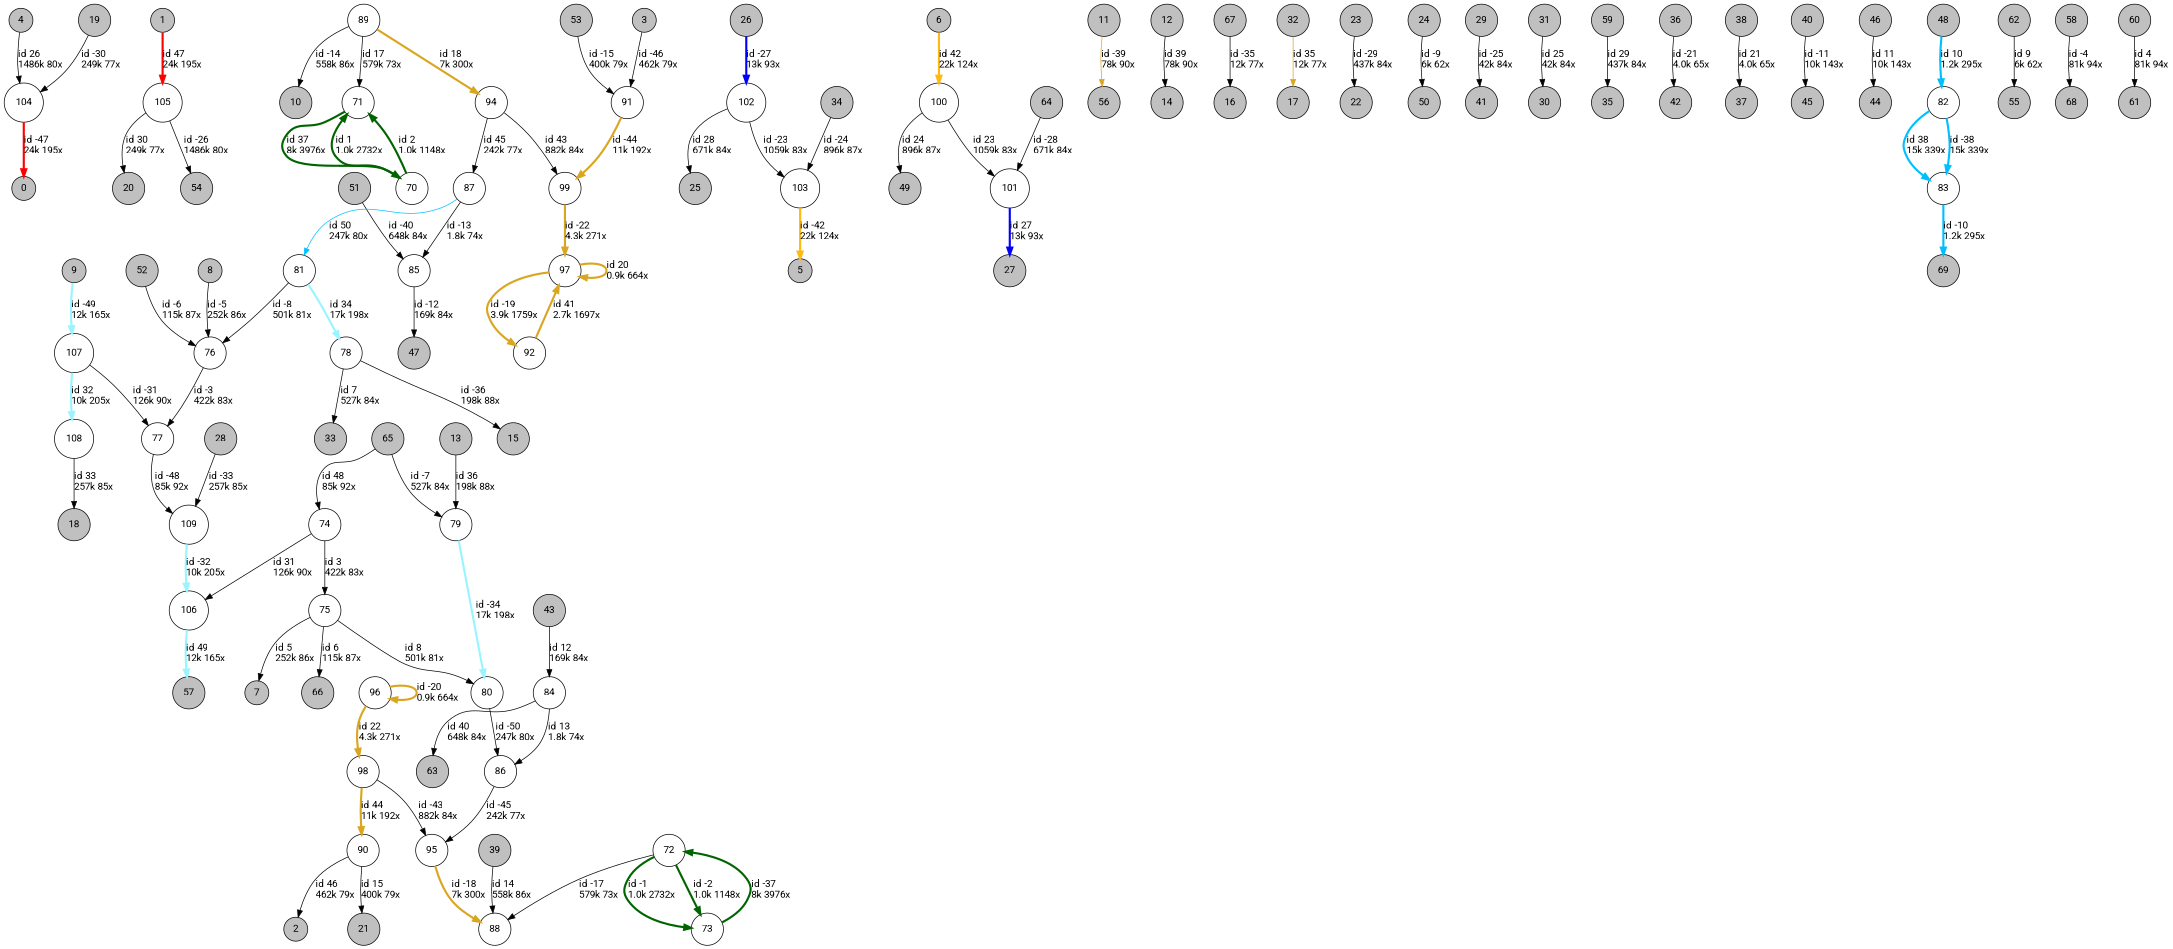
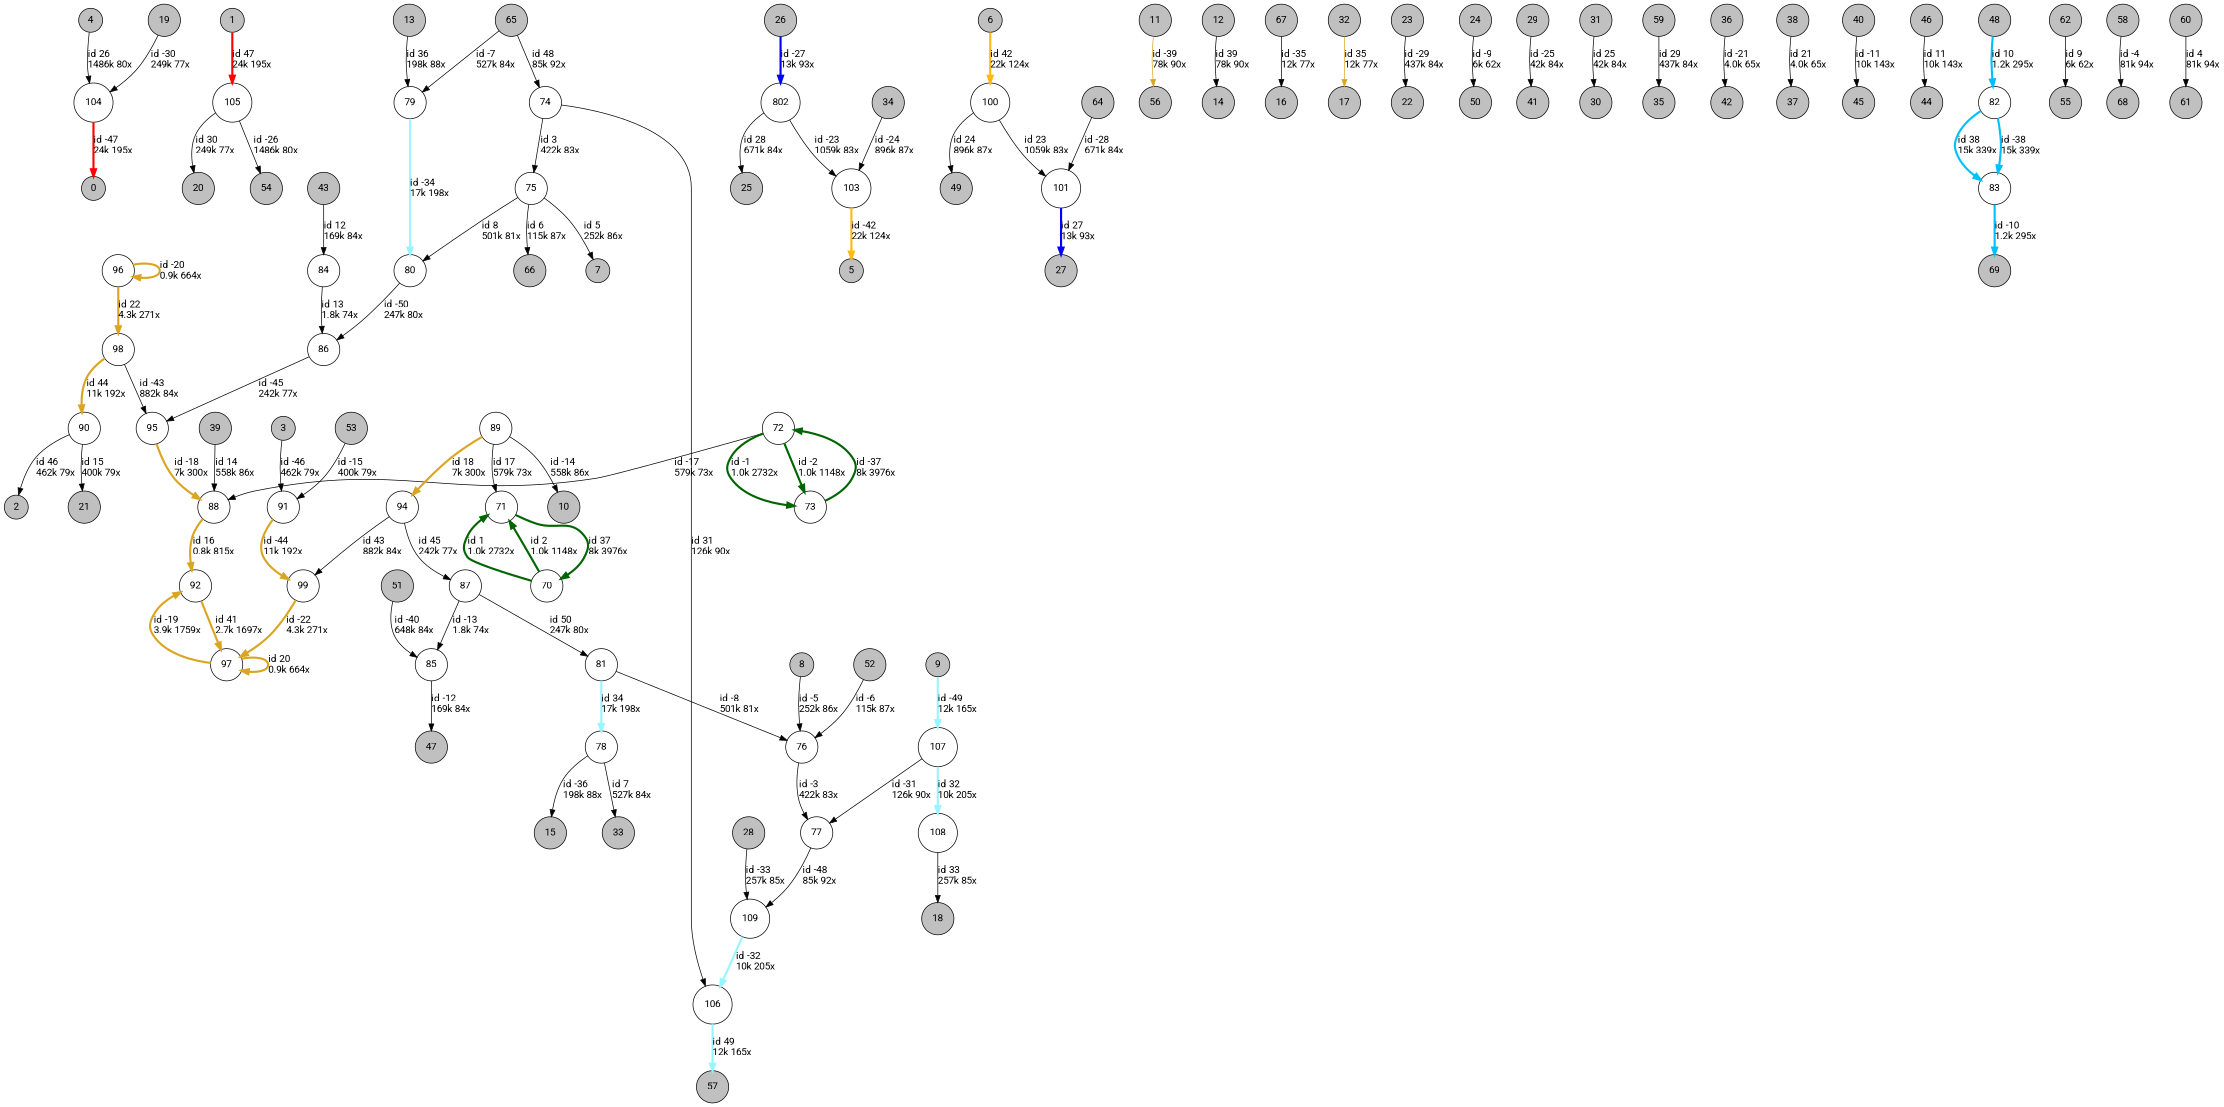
  digraph {
    fontname=Roboto
    nodesep=0.5
    node [fillcolor=grey fontname=Roboto shape=circle style=filled]
    edge [color=black fontname=Roboto]
    0 [height=0.3]
    1 [height=0.3]
    105 [height=0.3 fillcolor="" style=""]
    20 [height=0.3]
    54 [height=0.3]
    2 [height=0.3]
    3 [height=0.3]
    91 [height=0.3 fillcolor="" style=""]
    99 [height=0.3 fillcolor="" style=""]
    4 [height=0.3]
    104 [height=0.3 fillcolor="" style=""]
    5 [height=0.3]
    6 [height=0.3]
    100 [height=0.3 fillcolor="" style=""]
    49 [height=0.3]
    101 [height=0.3 fillcolor="" style=""]
    7 [height=0.3]
    8 [height=0.3]
    76 [height=0.3 fillcolor="" style=""]
    77 [height=0.3 fillcolor="" style=""]
    9 [height=0.3]
    107 [height=0.3 fillcolor="" style=""]
    108 [height=0.3 fillcolor="" style=""]
    10 [height=0.3]
    11 [height=0.3]
    56 [height=0.3]
    12 [height=0.3]
    14 [height=0.3]
    13 [height=0.3]
    79 [height=0.3 fillcolor="" style=""]
    80 [height=0.3 fillcolor="" style=""]
    15 [height=0.3]
    16 [height=0.3]
    17 [height=0.3]
    18 [height=0.3]
    19 [height=0.3]
    21 [height=0.3]
    22 [height=0.3]
    23 [height=0.3]
    24 [height=0.3]
    50 [height=0.3]
    25 [height=0.3]
    26 [height=0.3]
-   102 [height=0.3 fillcolor="" style=""]
+   102 [height=0.3 label=802 fillcolor="" style=""]
    103 [height=0.3 fillcolor="" style=""]
    27 [height=0.3]
    28 [height=0.3]
    109 [height=0.3 fillcolor="" style=""]
    106 [height=0.3 fillcolor="" style=""]
    29 [height=0.3]
    41 [height=0.3]
    30 [height=0.3]
    31 [height=0.3]
    32 [height=0.3]
    33 [height=0.3]
    34 [height=0.3]
    35 [height=0.3]
    36 [height=0.3]
    42 [height=0.3]
    37 [height=0.3]
    38 [height=0.3]
    39 [height=0.3]
    88 [height=0.3 fillcolor="" style=""]
    92 [height=0.3 fillcolor="" style=""]
    40 [height=0.3]
    45 [height=0.3]
    43 [height=0.3]
    84 [height=0.3 fillcolor="" style=""]
-   63 [height=0.3]
    86 [height=0.3 fillcolor="" style=""]
    44 [height=0.3]
    46 [height=0.3]
    47 [height=0.3]
    48 [height=0.3]
    82 [height=0.3 fillcolor="" style=""]
    83 [height=0.3 fillcolor="" style=""]
    51 [height=0.3]
    85 [height=0.3 fillcolor="" style=""]
    52 [height=0.3]
    53 [height=0.3]
    55 [height=0.3]
    57 [height=0.3]
    58 [height=0.3]
    68 [height=0.3]
    59 [height=0.3]
    60 [height=0.3]
    61 [height=0.3]
    62 [height=0.3]
    64 [height=0.3]
    65 [height=0.3]
    74 [height=0.3 fillcolor="" style=""]
    66 [height=0.3]
    67 [height=0.3]
    69 [height=0.3]
    70 [height=0.3 fillcolor="" style=""]
    71 [height=0.3 fillcolor="" style=""]
    72 [height=0.3 fillcolor="" style=""]
    73 [height=0.3 fillcolor="" style=""]
    75 [height=0.3 fillcolor="" style=""]
    78 [height=0.3 fillcolor="" style=""]
    95 [height=0.3 fillcolor="" style=""]
    81 [height=0.3 fillcolor="" style=""]
    87 [height=0.3 fillcolor="" style=""]
    97 [height=0.3 fillcolor="" style=""]
    89 [height=0.3 fillcolor="" style=""]
    94 [height=0.3 fillcolor="" style=""]
    90 [height=0.3 fillcolor="" style=""]
    96 [height=0.3 fillcolor="" style=""]
    98 [height=0.3 fillcolor="" style=""]
    1 -> 105 [color=red label="id 47\l24k 195x" penwidth=3]
    105 -> 20 [label="id 30\l249k 77x"]
    105 -> 54 [label="id -26\l1486k 80x"]
    3 -> 91 [label="id -46\l462k 79x"]
    91 -> 99 [color=goldenrod label="id -44\l11k 192x" penwidth=3]
    99 -> 97 [color=goldenrod label="id -22\l4.3k 271x" penwidth=3]
    4 -> 104 [label="id 26\l1486k 80x"]
    104 -> 0 [color=red label="id -47\l24k 195x" penwidth=3]
    6 -> 100 [color=darkgoldenrod1 label="id 42\l22k 124x" penwidth=3]
    100 -> 49 [label="id 24\l896k 87x"]
    100 -> 101 [label="id 23\l1059k 83x"]
    101 -> 27 [color=blue label="id 27\l13k 93x" penwidth=3]
    8 -> 76 [label="id -5\l252k 86x"]
    76 -> 77 [label="id -3\l422k 83x"]
    77 -> 109 [label="id -48\l85k 92x"]
    9 -> 107 [color=cadetblue1 label="id -49\l12k 165x" penwidth=3]
    107 -> 77 [label="id -31\l126k 90x"]
    107 -> 108 [color=cadetblue1 label="id 32\l10k 205x" penwidth=3]
    108 -> 18 [label="id 33\l257k 85x"]
    11 -> 56 [color=goldenrod label="id -39\l78k 90x"]
    12 -> 14 [label="id 39\l78k 90x"]
    13 -> 79 [label="id 36\l198k 88x"]
    79 -> 80 [color=cadetblue1 label="id -34\l17k 198x" penwidth=3]
    80 -> 86 [label="id -50\l247k 80x"]
    19 -> 104 [label="id -30\l249k 77x"]
    23 -> 22 [label="id -29\l437k 84x"]
    24 -> 50 [label="id -9\l6k 62x"]
    26 -> 102 [color=blue label="id -27\l13k 93x" penwidth=3]
    102 -> 25 [label="id 28\l671k 84x"]
    102 -> 103 [label="id -23\l1059k 83x"]
    103 -> 5 [color=darkgoldenrod1 label="id -42\l22k 124x" penwidth=3]
    28 -> 109 [label="id -33\l257k 85x"]
    109 -> 106 [color=cadetblue1 label="id -32\l10k 205x" penwidth=3]
    106 -> 57 [color=cadetblue1 label="id 49\l12k 165x" penwidth=3]
    29 -> 41 [label="id -25\l42k 84x"]
    31 -> 30 [label="id 25\l42k 84x"]
    32 -> 17 [color=goldenrod label="id 35\l12k 77x"]
    34 -> 103 [label="id -24\l896k 87x"]
    36 -> 42 [label="id -21\l4.0k 65x"]
    38 -> 37 [label="id 21\l4.0k 65x"]
    39 -> 88 [label="id 14\l558k 86x"]
+   88 -> 92 [color=goldenrod label="id 16\l0.8k 815x" penwidth=3]
    92 -> 97 [color=goldenrod label="id 41\l2.7k 1697x" penwidth=3]
    40 -> 45 [label="id -11\l10k 143x"]
    43 -> 84 [label="id 12\l169k 84x"]
-   84 -> 63 [label="id 40\l648k 84x"]
    84 -> 86 [label="id 13\l1.8k 74x"]
    86 -> 95 [label="id -45\l242k 77x"]
    46 -> 44 [label="id 11\l10k 143x"]
    48 -> 82 [color=deepskyblue1 label="id 10\l1.2k 295x" penwidth=3]
    82 -> 83 [color=deepskyblue1 label="id 38\l15k 339x" penwidth=3]
    82 -> 83 [color=deepskyblue1 label="id -38\l15k 339x" penwidth=3]
    83 -> 69 [color=deepskyblue1 label="id -10\l1.2k 295x" penwidth=3]
    51 -> 85 [label="id -40\l648k 84x"]
    85 -> 47 [label="id -12\l169k 84x"]
    52 -> 76 [label="id -6\l115k 87x"]
    53 -> 91 [label="id -15\l400k 79x"]
    58 -> 68 [label="id -4\l81k 94x"]
    59 -> 35 [label="id 29\l437k 84x"]
    60 -> 61 [label="id 4\l81k 94x"]
    62 -> 55 [label="id 9\l6k 62x"]
    64 -> 101 [label="id -28\l671k 84x"]
    65 -> 79 [label="id -7\l527k 84x"]
    65 -> 74 [label="id 48\l85k 92x"]
    74 -> 106 [label="id 31\l126k 90x"]
    74 -> 75 [label="id 3\l422k 83x"]
    67 -> 16 [label="id -35\l12k 77x"]
    70 -> 71 [color=darkgreen label="id 1\l1.0k 2732x" penwidth=3]
    70 -> 71 [color=darkgreen label="id 2\l1.0k 1148x" penwidth=3]
    71 -> 70 [color=darkgreen label="id 37\l8k 3976x" penwidth=3]
    72 -> 88 [label="id -17\l579k 73x"]
    72 -> 73 [color=darkgreen label="id -1\l1.0k 2732x" penwidth=3]
    72 -> 73 [color=darkgreen label="id -2\l1.0k 1148x" penwidth=3]
    73 -> 72 [color=darkgreen label="id -37\l8k 3976x" penwidth=3]
    75 -> 7 [label="id 5\l252k 86x"]
    75 -> 80 [label="id 8\l501k 81x"]
    75 -> 66 [label="id 6\l115k 87x"]
    78 -> 15 [label="id -36\l198k 88x"]
    78 -> 33 [label="id 7\l527k 84x"]
    95 -> 88 [color=goldenrod label="id -18\l7k 300x" penwidth=3]
    81 -> 76 [label="id -8\l501k 81x"]
    81 -> 78 [color=cadetblue1 label="id 34\l17k 198x" penwidth=3]
    87 -> 85 [label="id -13\l1.8k 74x"]
-   87 -> 81 [color=deepskyblue1 label="id 50\l247k 80x"]
+   87 -> 81 [label="id 50\l247k 80x"]
    97 -> 92 [color=goldenrod label="id -19\l3.9k 1759x" penwidth=3]
    97 -> 97 [color=goldenrod label="id 20\l0.9k 664x" penwidth=3]
    89 -> 10 [label="id -14\l558k 86x"]
    89 -> 71 [label="id 17\l579k 73x"]
    89 -> 94 [color=goldenrod label="id 18\l7k 300x" penwidth=3]
    94 -> 99 [label="id 43\l882k 84x"]
    94 -> 87 [label="id 45\l242k 77x"]
    90 -> 2 [label="id 46\l462k 79x"]
    90 -> 21 [label="id 15\l400k 79x"]
    96 -> 96 [color=goldenrod label="id -20\l0.9k 664x" penwidth=3]
    96 -> 98 [color=goldenrod label="id 22\l4.3k 271x" penwidth=3]
    98 -> 95 [label="id -43\l882k 84x"]
    98 -> 90 [color=goldenrod label="id 44\l11k 192x" penwidth=3]
  }
